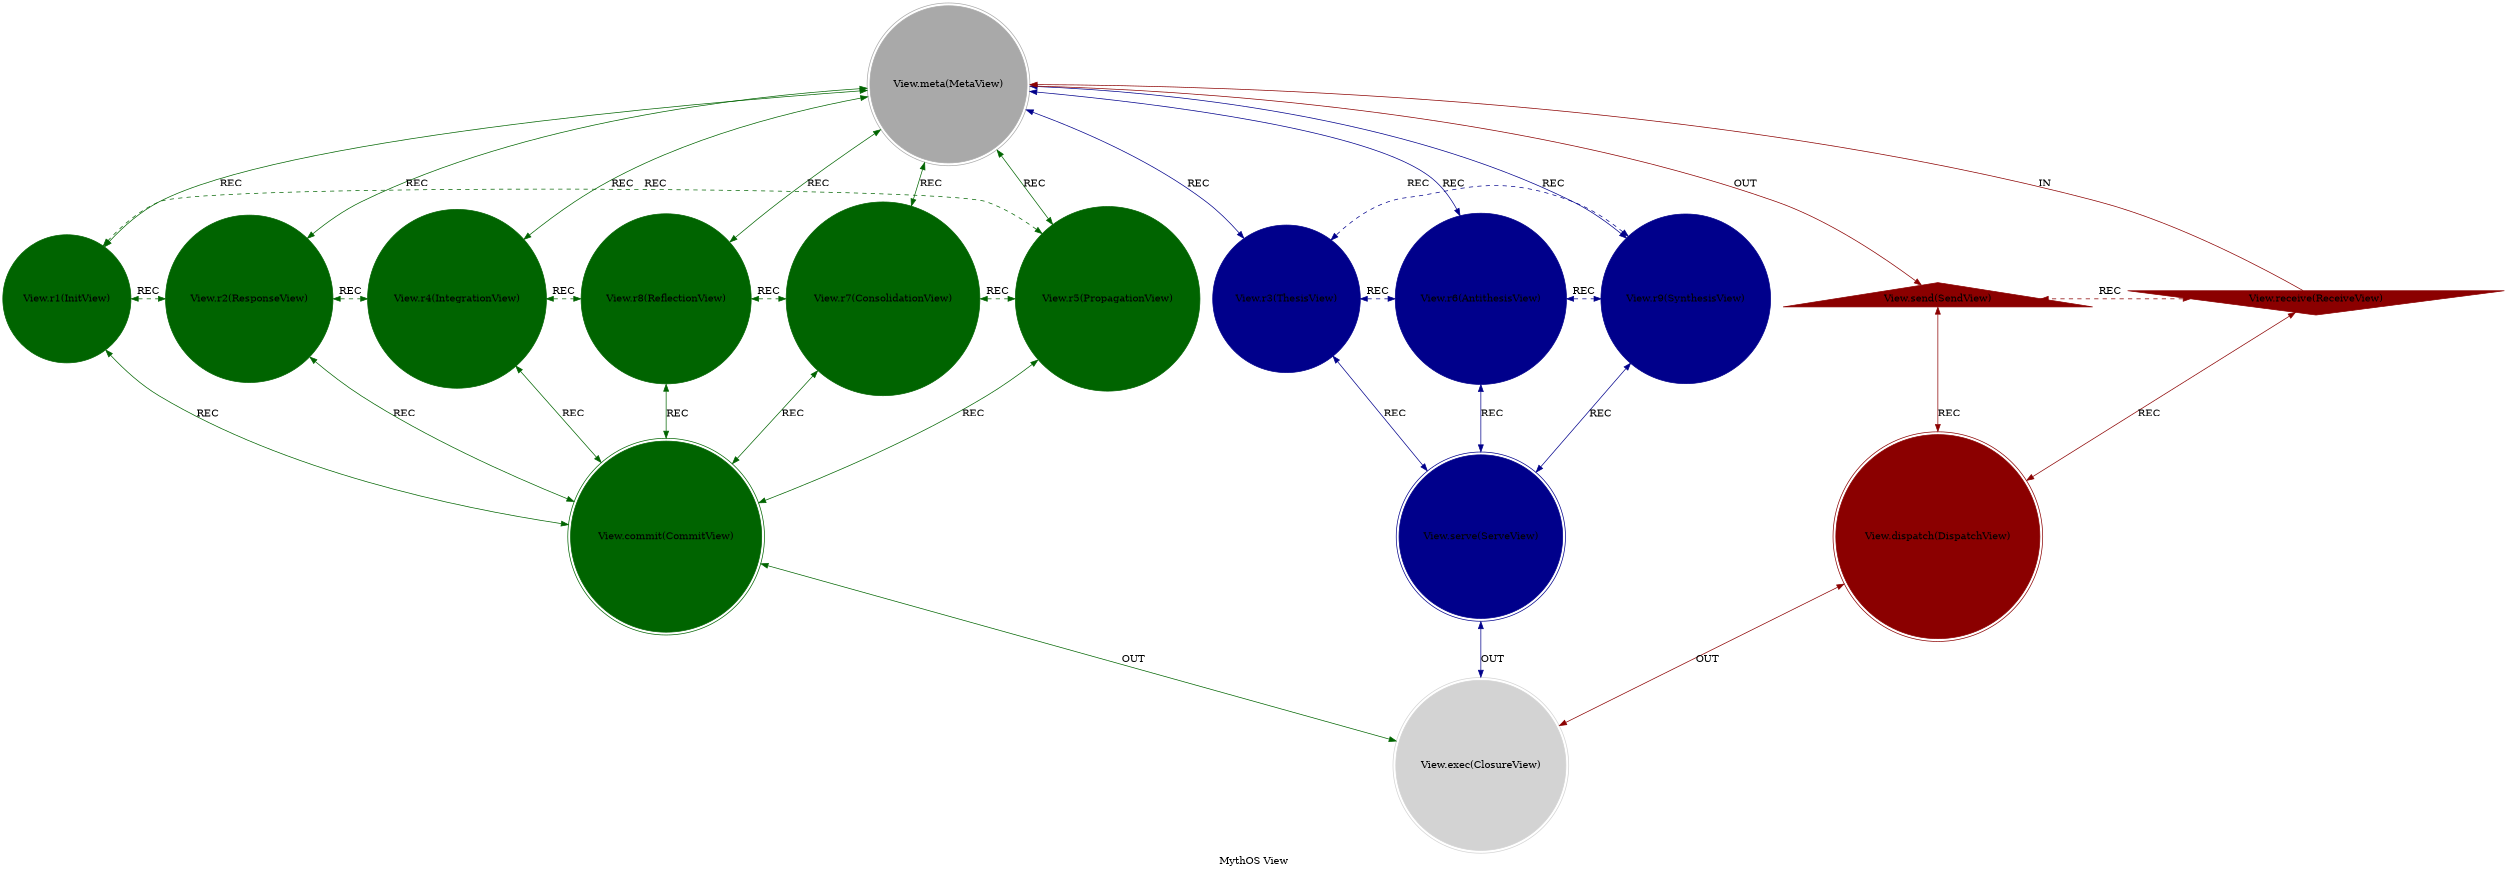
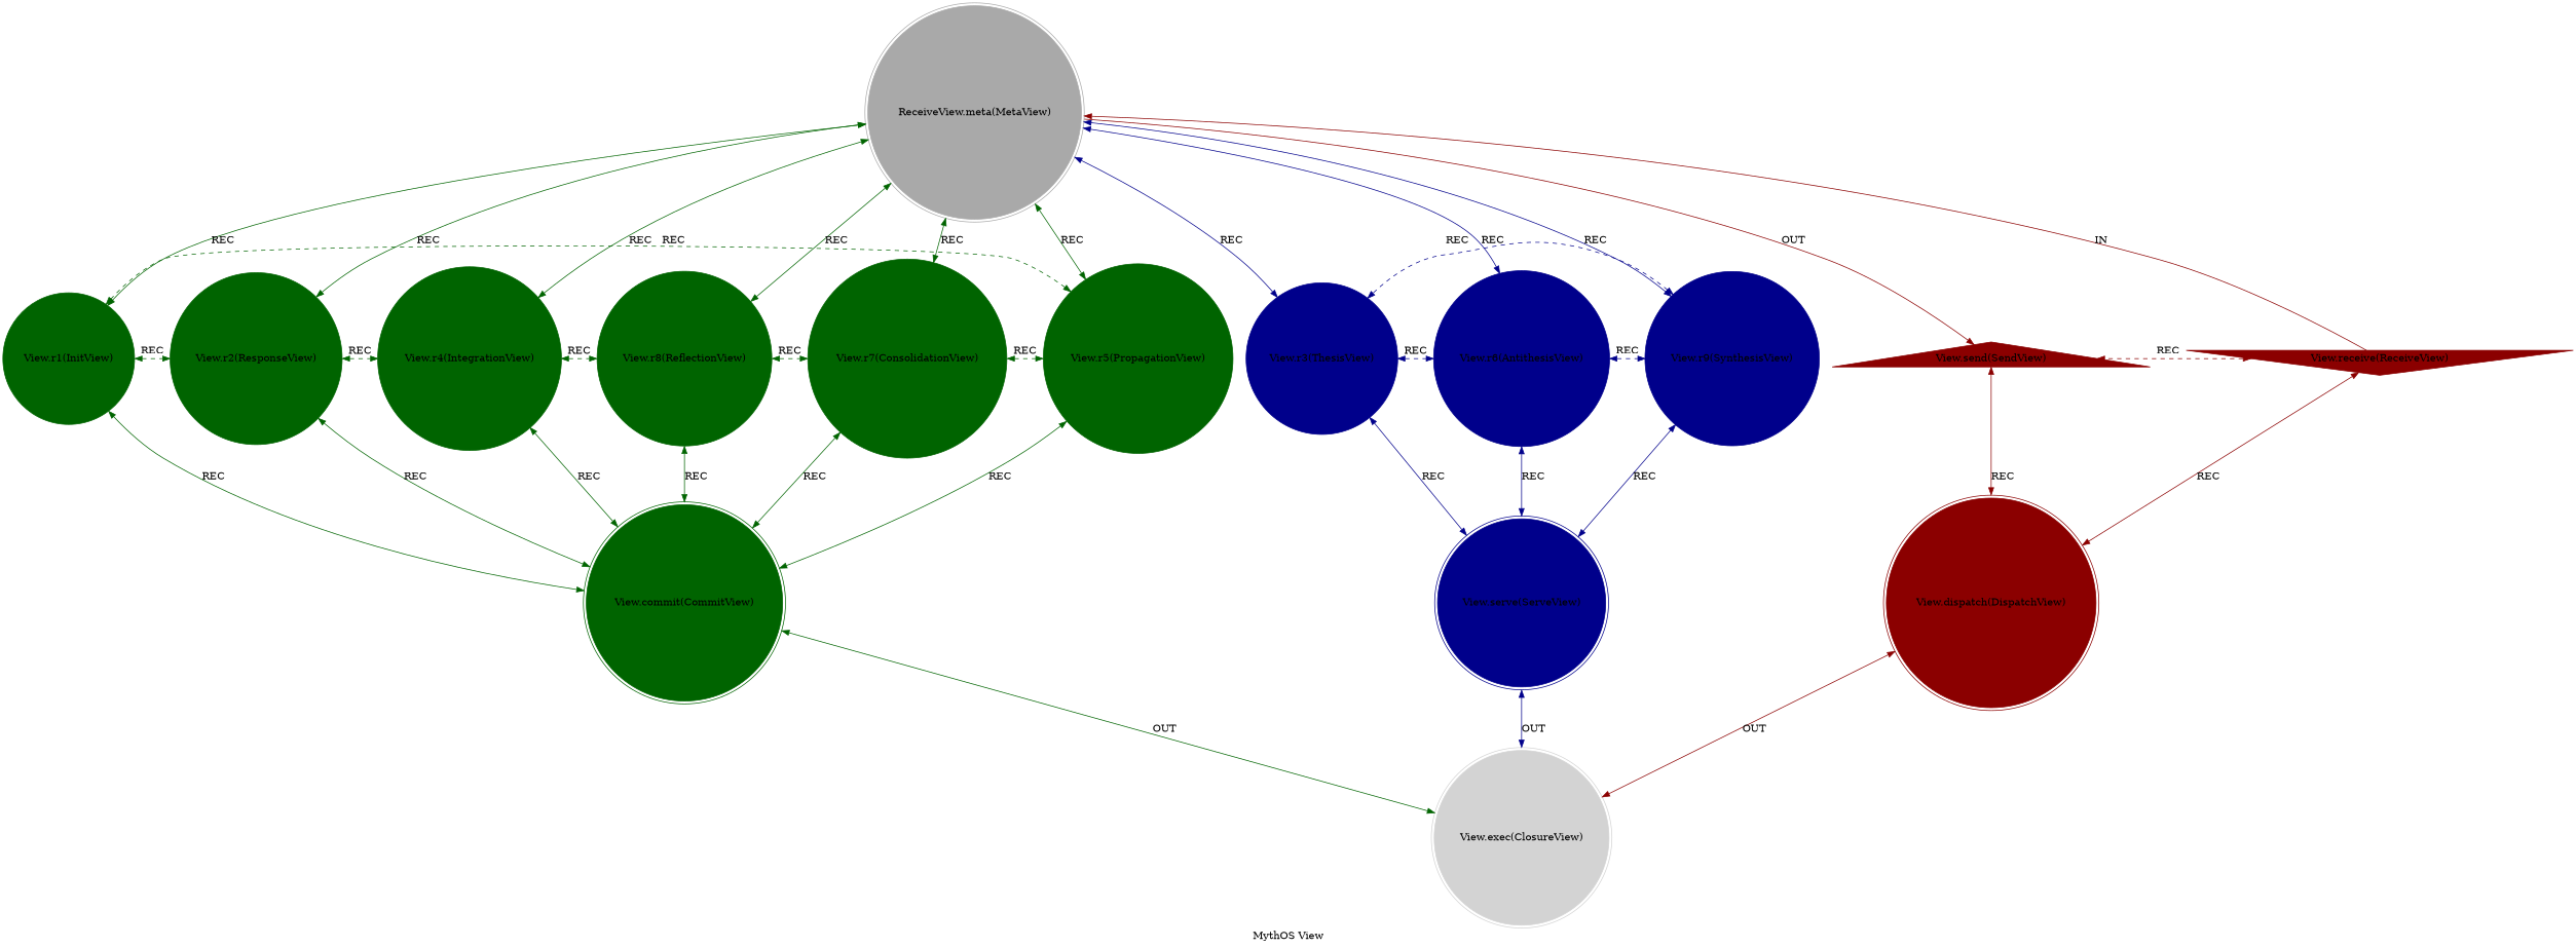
  strict digraph {
    color=lightgray
    label="MythOS View"
    style=filled
    node [color=darkgreen shape=circle style=filled]
    edge [color=darkgreen dir=both]
-   n1 [color=darkgray label="View.meta(MetaView)" shape=doublecircle]
+   n1 [color=darkgray label="ReceiveView.meta(MetaView)" shape=doublecircle]
    n2 [label="View.r1(InitView)"]
    n3 [label="View.r2(ResponseView)"]
    n4 [label="View.r4(IntegrationView)"]
    n5 [label="View.r8(ReflectionView)"]
    n6 [label="View.r7(ConsolidationView)"]
    n7 [label="View.r5(PropagationView)"]
    n8 [color=darkblue label="View.r3(ThesisView)"]
    n9 [color=darkblue label="View.r6(AntithesisView)"]
    n10 [color=darkblue label="View.r9(SynthesisView)"]
    n11 [color=darkred label="View.send(SendView)" shape=triangle]
    n12 [label="View.commit(CommitView)" shape=doublecircle]
    n13 [color=darkblue label="View.serve(ServeView)" shape=doublecircle]
    n14 [color=darkred label="View.receive(ReceiveView)" shape=invtriangle]
    n15 [color=darkred label="View.dispatch(DispatchView)" shape=doublecircle]
    n16 [color=lightgray label="View.exec(ClosureView)" shape=doublecircle]
    n1 -> n2 [label=REC]
    n1 -> n3 [label=REC]
    n1 -> n4 [label=REC]
    n1 -> n5 [label=REC]
    n1 -> n6 [label=REC]
    n1 -> n7 [label=REC]
    n1 -> n8 [color=darkblue label=REC]
    n1 -> n9 [color=darkblue label=REC]
    n1 -> n10 [color=darkblue label=REC]
    n1 -> n11 [color=darkred label=OUT dir=""]
    n2 -> n3 [constraint=false label=REC style=dashed]
    n2 -> n12 [label=REC]
    n3 -> n4 [constraint=false label=REC style=dashed]
    n3 -> n12 [label=REC]
    n4 -> n5 [constraint=false label=REC style=dashed]
    n4 -> n12 [label=REC]
    n5 -> n6 [constraint=false label=REC style=dashed]
    n5 -> n12 [label=REC]
    n6 -> n7 [constraint=false label=REC style=dashed]
    n6 -> n12 [label=REC]
    n7 -> n2 [constraint=false label=REC style=dashed]
    n7 -> n12 [label=REC]
    n8 -> n9 [color=darkblue constraint=false label=REC style=dashed]
    n8 -> n13 [color=darkblue label=REC]
    n9 -> n10 [color=darkblue constraint=false label=REC style=dashed]
    n9 -> n13 [color=darkblue label=REC]
    n10 -> n8 [color=darkblue constraint=false label=REC style=dashed]
    n10 -> n13 [color=darkblue label=REC]
    n11 -> n15 [color=darkred label=REC]
    n12 -> n16 [label=OUT]
    n13 -> n16 [color=darkblue label=OUT]
    n14 -> n1 [color=darkred constraint=false label=IN dir=""]
    n14 -> n11 [color=darkred constraint=false label=REC style=dashed]
    n14 -> n15 [color=darkred label=REC]
    n15 -> n16 [color=darkred label=OUT]
  }
